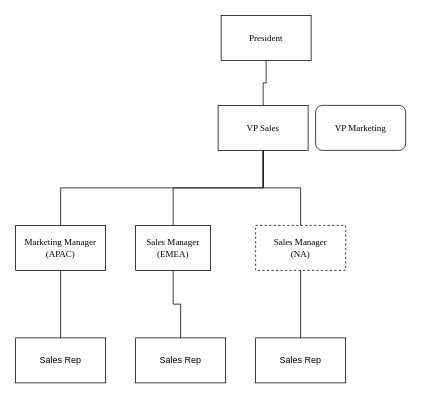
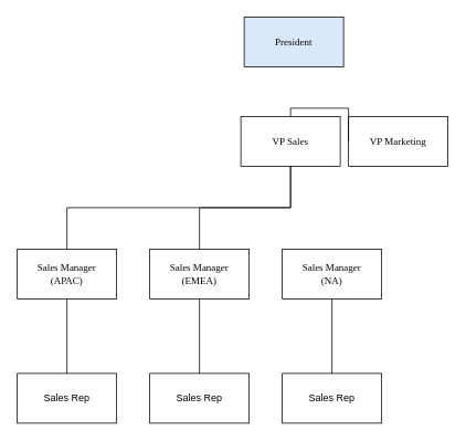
  <mxCell id="0" />
  <mxCell id="1" parent="0" />
- <mxCell id="2" value="President" style="rounded=0;whiteSpace=wrap;html=1;fontFamily=Times New Roman;" vertex="1" parent="1"><mxGeometry x="294" y="20" width="120" height="60" as="geometry" /></mxCell>
+ <mxCell id="2" value="President" style="rounded=0;whiteSpace=wrap;html=1;fontFamily=Times New Roman;fillColor=#dae8fc;" vertex="1" parent="1"><mxGeometry x="294" y="20" width="120" height="60" as="geometry" /></mxCell>
  <mxCell id="3" value="VP Sales" style="rounded=0;whiteSpace=wrap;html=1;fontFamily=Times New Roman;" vertex="1" parent="1"><mxGeometry x="290" y="140" width="120" height="60" as="geometry" /></mxCell>
- <mxCell id="4" value="VP Marketing" style="whiteSpace=wrap;html=1;fontFamily=Times New Roman;rounded=1;" vertex="1" parent="1"><mxGeometry x="420" y="140" width="120" height="60" as="geometry" /></mxCell>
- <mxCell id="5" value="&lt;div&gt;Sales Manager&lt;/div&gt;&lt;div&gt;(EMEA)&lt;br&gt;&lt;/div&gt;" style="rounded=0;whiteSpace=wrap;html=1;fontFamily=Times New Roman;" vertex="1" parent="1"><mxGeometry x="180" y="300" width="100" height="60" as="geometry" /></mxCell>
- <mxCell id="6" value="&lt;div&gt;Sales Manager&lt;/div&gt;&lt;div&gt;(NA)&lt;br&gt;&lt;/div&gt;" style="rounded=0;whiteSpace=wrap;html=1;fontFamily=Times New Roman;dashed=1;" vertex="1" parent="1"><mxGeometry x="340" y="300" width="120" height="60" as="geometry" /></mxCell>
- <mxCell id="7" value="&lt;div&gt;Marketing Manager&lt;/div&gt;&lt;div&gt;(APAC)&lt;br&gt;&lt;/div&gt;" style="rounded=0;whiteSpace=wrap;html=1;fontFamily=Times New Roman;" vertex="1" parent="1"><mxGeometry x="20" y="300" width="120" height="60" as="geometry" /></mxCell>
+ <mxCell id="4" value="VP Marketing" style="rounded=0;whiteSpace=wrap;html=1;fontFamily=Times New Roman;" vertex="1" parent="1"><mxGeometry x="420" y="140" width="120" height="60" as="geometry" /></mxCell>
+ <mxCell id="5" value="&lt;div&gt;Sales Manager&lt;/div&gt;&lt;div&gt;(EMEA)&lt;br&gt;&lt;/div&gt;" style="rounded=0;whiteSpace=wrap;html=1;fontFamily=Times New Roman;" vertex="1" parent="1"><mxGeometry x="180" y="300" width="120" height="60" as="geometry" /></mxCell>
+ <mxCell id="6" value="&lt;div&gt;Sales Manager&lt;/div&gt;&lt;div&gt;(NA)&lt;br&gt;&lt;/div&gt;" style="rounded=0;whiteSpace=wrap;html=1;fontFamily=Times New Roman;" vertex="1" parent="1"><mxGeometry x="340" y="300" width="120" height="60" as="geometry" /></mxCell>
+ <mxCell id="7" value="&lt;div&gt;Sales Manager&lt;/div&gt;&lt;div&gt;(APAC)&lt;br&gt;&lt;/div&gt;" style="rounded=0;whiteSpace=wrap;html=1;fontFamily=Times New Roman;" vertex="1" parent="1"><mxGeometry x="20" y="300" width="120" height="60" as="geometry" /></mxCell>
  <mxCell id="8" value="Sales Rep" style="rounded=0;whiteSpace=wrap;html=1;" vertex="1" parent="1"><mxGeometry x="180" y="450" width="120" height="60" as="geometry" /></mxCell>
  <mxCell id="9" value="Sales Rep" style="rounded=0;whiteSpace=wrap;html=1;" vertex="1" parent="1"><mxGeometry x="340" y="450" width="120" height="60" as="geometry" /></mxCell>
  <mxCell id="10" value="Sales Rep" style="rounded=0;whiteSpace=wrap;html=1;" vertex="1" parent="1"><mxGeometry x="20" y="450" width="120" height="60" as="geometry" /></mxCell>
- <mxCell id="11" value="" style="endArrow=none;html=1;rounded=0;entryX=0.5;entryY=1;entryDx=0;entryDy=0;exitX=0.5;exitY=0;exitDx=0;exitDy=0;edgeStyle=orthogonalEdgeStyle;fontFamily=Times New Roman;" edge="1" parent="1" source="3" target="2"><mxGeometry width="50" height="50" relative="1" as="geometry"><mxPoint x="330" y="300" as="sourcePoint" /><mxPoint x="380" y="250" as="targetPoint" /></mxGeometry></mxCell>
+ <mxCell id="11" value="" style="endArrow=none;html=1;rounded=0;exitX=0.5;exitY=0;exitDx=0;exitDy=0;edgeStyle=orthogonalEdgeStyle;fontFamily=Times New Roman;" edge="1" parent="1" source="3" target="4"><mxGeometry width="50" height="50" relative="1" as="geometry"><mxPoint x="330" y="300" as="sourcePoint" /><mxPoint x="380" y="250" as="targetPoint" /></mxGeometry></mxCell>
  <mxCell id="12" value="" style="endArrow=none;html=1;rounded=0;entryX=0.5;entryY=1;entryDx=0;entryDy=0;exitX=0.5;exitY=0;exitDx=0;exitDy=0;edgeStyle=orthogonalEdgeStyle;fontFamily=Times New Roman;" edge="1" parent="1" source="5" target="3"><mxGeometry width="50" height="50" relative="1" as="geometry"><mxPoint x="250" y="150" as="sourcePoint" /><mxPoint x="364" y="90" as="targetPoint" /></mxGeometry></mxCell>
  <mxCell id="13" value="" style="endArrow=none;html=1;rounded=0;exitX=0.5;exitY=0;exitDx=0;exitDy=0;edgeStyle=orthogonalEdgeStyle;entryX=0.5;entryY=1;entryDx=0;entryDy=0;fontFamily=Times New Roman;" edge="1" parent="1" source="8" target="5"><mxGeometry width="50" height="50" relative="1" as="geometry"><mxPoint x="250" y="310" as="sourcePoint" /><mxPoint x="310" y="420" as="targetPoint" /></mxGeometry></mxCell>
  <mxCell id="14" value="" style="endArrow=none;html=1;rounded=0;edgeStyle=orthogonalEdgeStyle;entryX=0.5;entryY=1;entryDx=0;entryDy=0;exitX=0.5;exitY=0;exitDx=0;exitDy=0;fontFamily=Times New Roman;" edge="1" parent="1" source="10" target="7"><mxGeometry width="50" height="50" relative="1" as="geometry"><mxPoint x="140" y="400" as="sourcePoint" /><mxPoint x="250" y="370" as="targetPoint" /></mxGeometry></mxCell>
  <mxCell id="15" value="" style="endArrow=none;html=1;rounded=0;edgeStyle=orthogonalEdgeStyle;entryX=0.5;entryY=1;entryDx=0;entryDy=0;exitX=0.5;exitY=0;exitDx=0;exitDy=0;fontFamily=Times New Roman;" edge="1" parent="1" source="9" target="6"><mxGeometry width="50" height="50" relative="1" as="geometry"><mxPoint x="90" y="460" as="sourcePoint" /><mxPoint x="90" y="370" as="targetPoint" /></mxGeometry></mxCell>
  <mxCell id="16" value="" style="endArrow=none;html=1;rounded=0;entryX=0.5;entryY=1;entryDx=0;entryDy=0;exitX=0.5;exitY=0;exitDx=0;exitDy=0;edgeStyle=orthogonalEdgeStyle;fontFamily=Times New Roman;" edge="1" parent="1" source="7" target="3"><mxGeometry width="50" height="50" relative="1" as="geometry"><mxPoint x="250" y="310" as="sourcePoint" /><mxPoint x="250" y="210" as="targetPoint" /></mxGeometry></mxCell>
- <mxCell id="17" value="" style="endArrow=none;html=1;rounded=0;entryX=0.5;entryY=1;entryDx=0;entryDy=0;exitX=0.5;exitY=0;exitDx=0;exitDy=0;edgeStyle=orthogonalEdgeStyle;fontFamily=Times New Roman;" edge="1" parent="1" source="6" target="3"><mxGeometry width="50" height="50" relative="1" as="geometry"><mxPoint x="90" y="310" as="sourcePoint" /><mxPoint x="250" y="210" as="targetPoint" /></mxGeometry></mxCell>
